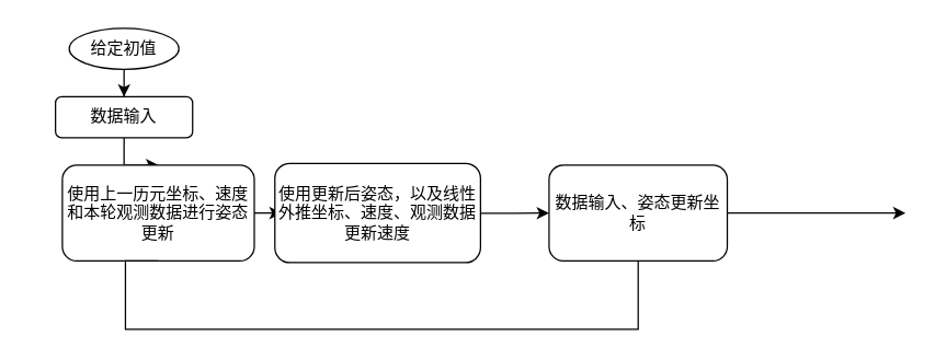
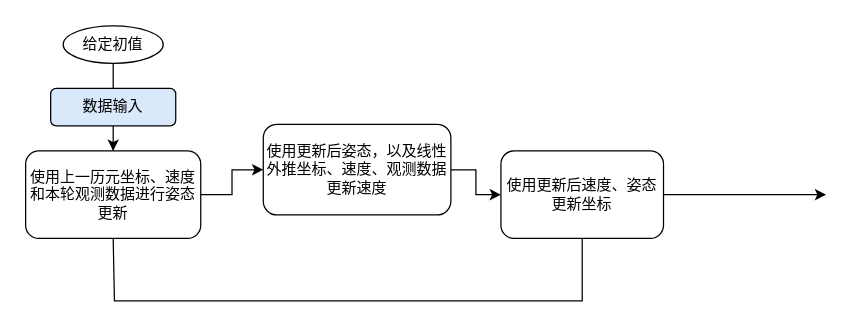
  <mxCell id="0" />
  <mxCell id="1" parent="0" />
- <mxCell id="2" value="" style="edgeStyle=orthogonalEdgeStyle;rounded=0;orthogonalLoop=1;jettySize=auto;html=1;" edge="1" parent="1" source="3" target="5"><mxGeometry relative="1" as="geometry" /></mxCell>
+ <mxCell id="2" value="" style="edgeStyle=orthogonalEdgeStyle;rounded=0;orthogonalLoop=1;jettySize=auto;html=1;endArrow=none;" edge="1" parent="1" source="3" target="5"><mxGeometry relative="1" as="geometry" /></mxCell>
  <mxCell id="3" value="给定初值" style="ellipse;whiteSpace=wrap;html=1;" vertex="1" parent="1"><mxGeometry x="50" y="20" width="80" height="30" as="geometry" /></mxCell>
  <mxCell id="4" value="" style="edgeStyle=orthogonalEdgeStyle;rounded=0;orthogonalLoop=1;jettySize=auto;html=1;" edge="1" parent="1" source="5" target="7"><mxGeometry relative="1" as="geometry" /></mxCell>
- <mxCell id="5" value="数据输入" style="whiteSpace=wrap;html=1;rounded=1;" vertex="1" parent="1"><mxGeometry x="40" y="70" width="100" height="30" as="geometry" /></mxCell>
+ <mxCell id="5" value="数据输入" style="whiteSpace=wrap;html=1;rounded=1;fillColor=#dae8fc;" vertex="1" parent="1"><mxGeometry x="40" y="70" width="100" height="30" as="geometry" /></mxCell>
  <mxCell id="6" value="" style="edgeStyle=orthogonalEdgeStyle;rounded=0;orthogonalLoop=1;jettySize=auto;html=1;" edge="1" parent="1" source="7" target="9"><mxGeometry relative="1" as="geometry" /></mxCell>
- <mxCell id="7" value="使用上一历元坐标、速度和本轮观测数据进行姿态更新" style="whiteSpace=wrap;html=1;rounded=1;" vertex="1" parent="1"><mxGeometry x="45" y="120" width="140" height="70" as="geometry" /></mxCell>
+ <mxCell id="7" value="使用上一历元坐标、速度和本轮观测数据进行姿态更新" style="whiteSpace=wrap;html=1;rounded=1;" vertex="1" parent="1"><mxGeometry x="20" y="120" width="140" height="70" as="geometry" /></mxCell>
  <mxCell id="8" value="" style="edgeStyle=orthogonalEdgeStyle;rounded=0;orthogonalLoop=1;jettySize=auto;html=1;" edge="1" parent="1" source="9" target="12"><mxGeometry relative="1" as="geometry" /></mxCell>
- <mxCell id="9" value="使用更新后姿态，以及线性外推坐标、速度、观测数据更新速度" style="whiteSpace=wrap;html=1;rounded=1;" vertex="1" parent="1"><mxGeometry x="200" y="118.75" width="150" height="72.5" as="geometry" /></mxCell>
+ <mxCell id="9" value="使用更新后姿态，以及线性外推坐标、速度、观测数据更新速度" style="whiteSpace=wrap;html=1;rounded=1;" vertex="1" parent="1"><mxGeometry x="210" y="98.75" width="150" height="72.5" as="geometry" /></mxCell>
  <mxCell id="10" style="edgeStyle=orthogonalEdgeStyle;rounded=0;orthogonalLoop=1;jettySize=auto;html=1;" edge="1" parent="1" source="12"><mxGeometry relative="1" as="geometry"><mxPoint x="660" y="155" as="targetPoint" /></mxGeometry></mxCell>
  <mxCell id="11" style="edgeStyle=orthogonalEdgeStyle;rounded=0;orthogonalLoop=1;jettySize=auto;html=1;entryX=0.5;entryY=1;entryDx=0;entryDy=0;endArrow=none;" edge="1" parent="1" source="12" target="7"><mxGeometry relative="1" as="geometry"><mxPoint x="90" y="230" as="targetPoint" /><Array as="points"><mxPoint x="465" y="240" /><mxPoint x="91" y="240" /></Array></mxGeometry></mxCell>
- <mxCell id="12" value="数据输入、姿态更新坐标" style="whiteSpace=wrap;html=1;rounded=1;" vertex="1" parent="1"><mxGeometry x="400" y="120" width="130" height="70" as="geometry" /></mxCell>
+ <mxCell id="12" value="使用更新后速度、姿态更新坐标" style="whiteSpace=wrap;html=1;rounded=1;" vertex="1" parent="1"><mxGeometry x="400" y="120" width="130" height="70" as="geometry" /></mxCell>
